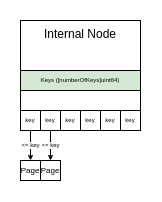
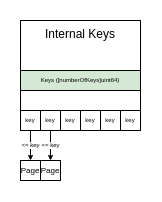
  <mxCell id="0" />
  <mxCell id="1" parent="0" />
- <mxCell id="2" value="Internal Node" style="rounded=0;whiteSpace=wrap;html=1;verticalAlign=top;" parent="1" vertex="1"><mxGeometry x="20" y="20" width="120" height="90" as="geometry" /></mxCell>
+ <mxCell id="2" value="Internal Keys" style="rounded=0;whiteSpace=wrap;html=1;verticalAlign=top;" parent="1" vertex="1"><mxGeometry x="20" y="20" width="120" height="90" as="geometry" /></mxCell>
  <mxCell id="3" value="key" style="whiteSpace=wrap;html=1;aspect=fixed;fontSize=6;" parent="1" vertex="1"><mxGeometry x="20" y="110" width="20" height="20" as="geometry" /></mxCell>
  <mxCell id="4" value="Keys ([numberOfKeys]uint64)" style="rounded=0;whiteSpace=wrap;html=1;fontSize=6;verticalAlign=middle;fillColor=#d5e8d4;" parent="1" vertex="1"><mxGeometry x="20" y="70" width="120" height="20" as="geometry" /></mxCell>
  <mxCell id="5" value="key" style="whiteSpace=wrap;html=1;aspect=fixed;fontSize=6;" parent="1" vertex="1"><mxGeometry x="120" y="110" width="20" height="20" as="geometry" /></mxCell>
  <mxCell id="6" value="Page" style="rounded=0;whiteSpace=wrap;html=1;fontSize=8;verticalAlign=middle;" parent="1" vertex="1"><mxGeometry x="20" y="160" width="20" height="20" as="geometry" /></mxCell>
  <mxCell id="7" value="Page" style="rounded=0;whiteSpace=wrap;html=1;fontSize=8;verticalAlign=middle;" parent="1" vertex="1"><mxGeometry x="40" y="160" width="20" height="20" as="geometry" /></mxCell>
  <mxCell id="8" value="&amp;lt;= key" style="rounded=0;orthogonalLoop=1;jettySize=auto;html=1;fontSize=6;endSize=3;" parent="1" source="3" target="6" edge="1"><mxGeometry relative="1" as="geometry" /></mxCell>
  <mxCell id="9" value="&amp;lt;= key" style="edgeStyle=none;rounded=0;orthogonalLoop=1;jettySize=auto;html=1;fontSize=6;endSize=3;" parent="1" source="10" target="7" edge="1"><mxGeometry relative="1" as="geometry" /></mxCell>
  <mxCell id="10" value="key" style="whiteSpace=wrap;html=1;aspect=fixed;fontSize=6;" parent="1" vertex="1"><mxGeometry x="40" y="110" width="20" height="20" as="geometry" /></mxCell>
  <mxCell id="11" value="key" style="whiteSpace=wrap;html=1;aspect=fixed;fontSize=6;" parent="1" vertex="1"><mxGeometry x="60" y="110" width="20" height="20" as="geometry" /></mxCell>
  <mxCell id="12" value="key" style="whiteSpace=wrap;html=1;aspect=fixed;fontSize=6;" parent="1" vertex="1"><mxGeometry x="80" y="110" width="20" height="20" as="geometry" /></mxCell>
  <mxCell id="13" value="key" style="whiteSpace=wrap;html=1;aspect=fixed;fontSize=6;" parent="1" vertex="1"><mxGeometry x="100" y="110" width="20" height="20" as="geometry" /></mxCell>
